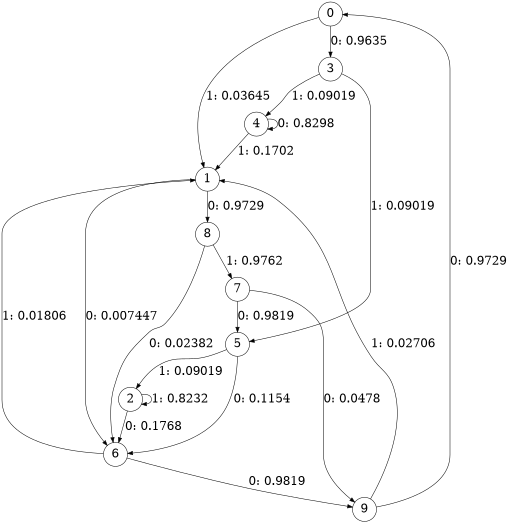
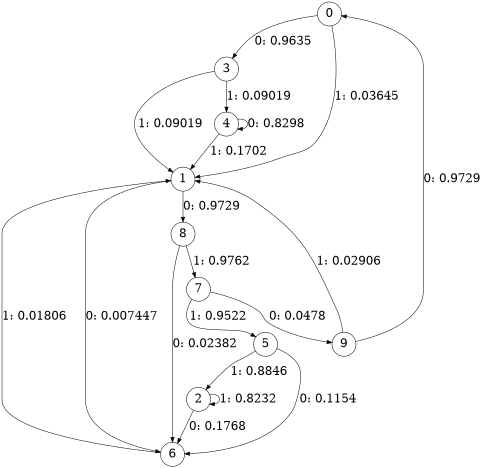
  digraph {
    node [fontsize=24 shape=circle]
    edge [fontsize=24]
    0
    3
    1
    4
    6
    8
    9
    7
    5
    2
    0 -> 3 [label="0: 0.9635   "]
    0 -> 1 [label="1: 0.03645  "]
-   3 -> 5 [label="1: 0.09019  "]
+   3 -> 1 [label="1: 0.09019  "]
    3 -> 4 [label="1: 0.09019  "]
    1 -> 6 [label="0: 0.007447  "]
    1 -> 8 [label="0: 0.9729   "]
    4 -> 1 [label="1: 0.1702   "]
    4 -> 4 [label="0: 0.8298   "]
    6 -> 1 [label="1: 0.01806  "]
-   6 -> 9 [label="0: 0.9819   "]
    8 -> 6 [label="0: 0.02382  "]
    8 -> 7 [label="1: 0.9762   "]
    9 -> 0 [label="0: 0.9729   "]
-   9 -> 1 [label="1: 0.02706  "]
+   9 -> 1 [label="1: 0.02906  "]
    7 -> 9 [label="0: 0.0478   "]
-   7 -> 5 [label="0: 0.9819   "]
+   7 -> 5 [label="1: 0.9522   "]
    5 -> 6 [label="0: 0.1154   "]
-   5 -> 2 [label="1: 0.09019  "]
+   5 -> 2 [label="1: 0.8846   "]
    2 -> 6 [label="0: 0.1768   "]
    2 -> 2 [label="1: 0.8232   "]
  }
